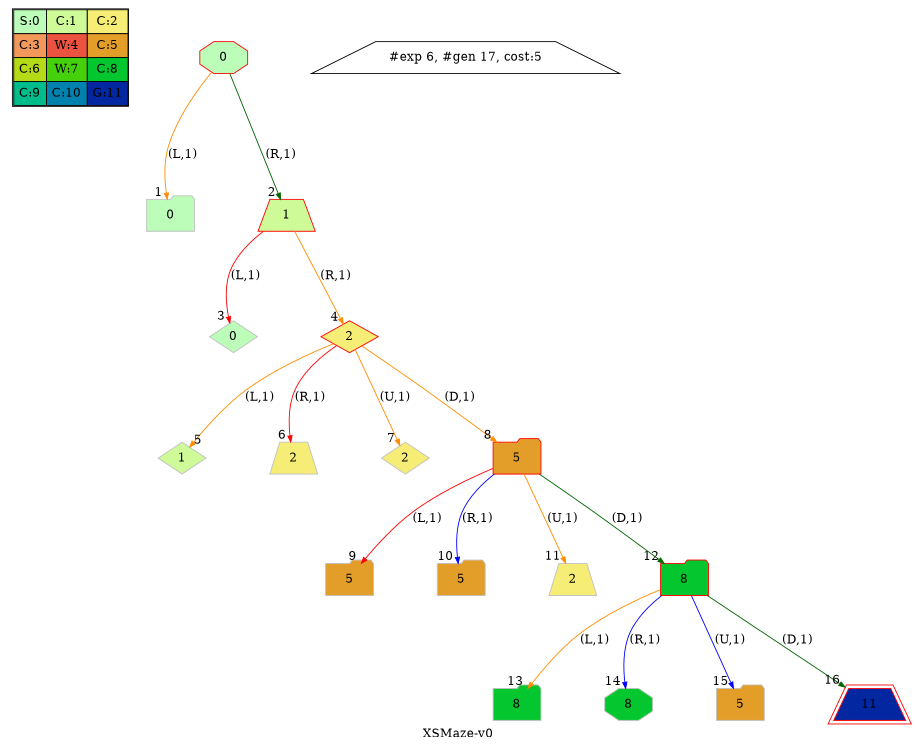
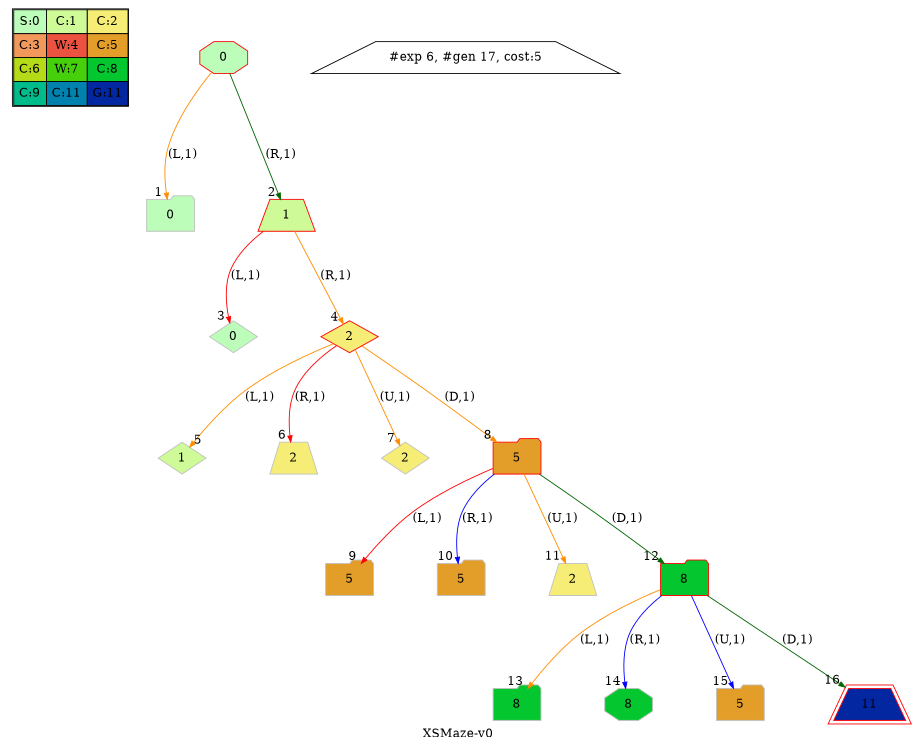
  digraph {
    label="XSMaze-v0"
    nodesep=1
    ranksep=1.2
    node [shape=folder color=grey fillcolor="0.15490196 0.51591783 0.96349314 1.        " style=filled]
    edge [arrowsize=0.7 color=darkorange]
-   n1 [label=<<table border="1" cellpadding="5" cellspacing="0" cellborder="1"><tr><td bgcolor="0.32745098 0.267733   0.99083125 1.        ">S:0</td><td bgcolor="0.24117647 0.39545121 0.97940977 1.        ">C:1</td><td bgcolor="0.15490196 0.51591783 0.96349314 1.        ">C:2</td></tr><tr><td bgcolor="0.06862745 0.62692381 0.94315443 1.        ">C:3</td><td bgcolor="0.01764706 0.72643357 0.91848699 1.        ">W:4</td><td bgcolor="0.10392157 0.81262237 0.88960401 1.        ">C:5</td></tr><tr><td bgcolor="0.19803922 0.88960401 0.8534438  1.        ">C:6</td><td bgcolor="0.28431373 0.94315443 0.81619691 1.        ">W:7</td><td bgcolor="0.37058824 0.97940977 0.77520398 1.        ">C:8</td></tr><tr><td bgcolor="0.45686275 0.99770518 0.73065313 1.        ">C:9</td><td bgcolor="0.54313725 0.99770518 0.68274886 1.        ">C:10</td><td bgcolor="0.62941176 0.97940977 0.63171101 1.        ">G:11</td></tr></table>> shape=plaintext color="" fillcolor="" style=""]
+   n1 [label=<<table border="1" cellpadding="5" cellspacing="0" cellborder="1"><tr><td bgcolor="0.32745098 0.267733   0.99083125 1.        ">S:0</td><td bgcolor="0.24117647 0.39545121 0.97940977 1.        ">C:1</td><td bgcolor="0.15490196 0.51591783 0.96349314 1.        ">C:2</td></tr><tr><td bgcolor="0.06862745 0.62692381 0.94315443 1.        ">C:3</td><td bgcolor="0.01764706 0.72643357 0.91848699 1.        ">W:4</td><td bgcolor="0.10392157 0.81262237 0.88960401 1.        ">C:5</td></tr><tr><td bgcolor="0.19803922 0.88960401 0.8534438  1.        ">C:6</td><td bgcolor="0.28431373 0.94315443 0.81619691 1.        ">W:7</td><td bgcolor="0.37058824 0.97940977 0.77520398 1.        ">C:8</td></tr><tr><td bgcolor="0.45686275 0.99770518 0.73065313 1.        ">C:9</td><td bgcolor="0.54313725 0.99770518 0.68274886 1.        ">C:11</td><td bgcolor="0.62941176 0.97940977 0.63171101 1.        ">G:11</td></tr></table>> shape=plaintext color="" fillcolor="" style=""]
    n2 [color=red fillcolor="0.32745098 0.267733   0.99083125 1.        " label=" 0 " shape=octagon]
    n3 [fillcolor="0.32745098 0.267733   0.99083125 1.        " label=0]
    n4 [color=red fillcolor="0.24117647 0.39545121 0.97940977 1.        " label=" 1 " shape=trapezium]
    n5 [fillcolor="0.32745098 0.267733   0.99083125 1.        " label=0 shape=diamond]
    n6 [color=red label=" 2 " shape=diamond]
    n7 [fillcolor="0.24117647 0.39545121 0.97940977 1.        " label=1 shape=diamond]
    n8 [label=2 shape=trapezium]
    n9 [label=2 shape=diamond]
    n10 [color=red fillcolor="0.10392157 0.81262237 0.88960401 1.        " label=" 5 "]
    n11 [fillcolor="0.10392157 0.81262237 0.88960401 1.        " label=5]
    n12 [fillcolor="0.10392157 0.81262237 0.88960401 1.        " label=5]
    n13 [label=2 shape=trapezium]
    n14 [color=red fillcolor="0.37058824 0.97940977 0.77520398 1.        " label=" 8 "]
    n15 [fillcolor="0.37058824 0.97940977 0.77520398 1.        " label=8]
    n16 [fillcolor="0.37058824 0.97940977 0.77520398 1.        " label=8 shape=octagon]
    n17 [fillcolor="0.10392157 0.81262237 0.88960401 1.        " label=5]
    n18 [color=red fillcolor="0.62941176 0.97940977 0.63171101 1.        " label=" 11 " peripheries=2 shape=trapezium]
    "#exp 6, #gen 17, cost:5" [shape=trapezium color="" fillcolor="" style=""]
    subgraph sub_1 {
      label=Map
      n1
    }
    n2 -> n3 [headlabel=" 1 " label="(L,1)"]
    n2 -> n4 [color=darkgreen headlabel=" 2 " label="(R,1)"]
    n4 -> n5 [color=red headlabel=" 3 " label="(L,1)"]
    n4 -> n6 [headlabel=" 4 " label="(R,1)"]
    n6 -> n7 [headlabel=" 5 " label="(L,1)"]
    n6 -> n8 [color=red headlabel=" 6 " label="(R,1)"]
    n6 -> n9 [headlabel=" 7 " label="(U,1)"]
    n6 -> n10 [headlabel=" 8 " label="(D,1)"]
    n10 -> n11 [color=red headlabel=" 9 " label="(L,1)"]
    n10 -> n12 [color=blue headlabel=" 10 " label="(R,1)"]
    n10 -> n13 [headlabel=" 11 " label="(U,1)"]
    n10 -> n14 [color=darkgreen headlabel=" 12 " label="(D,1)"]
    n14 -> n15 [headlabel=" 13 " label="(L,1)"]
    n14 -> n16 [color=blue headlabel=" 14 " label="(R,1)"]
    n14 -> n17 [color=blue headlabel=" 15 " label="(U,1)"]
    n14 -> n18 [color=darkgreen headlabel=" 16 " label="(D,1)"]
  }
